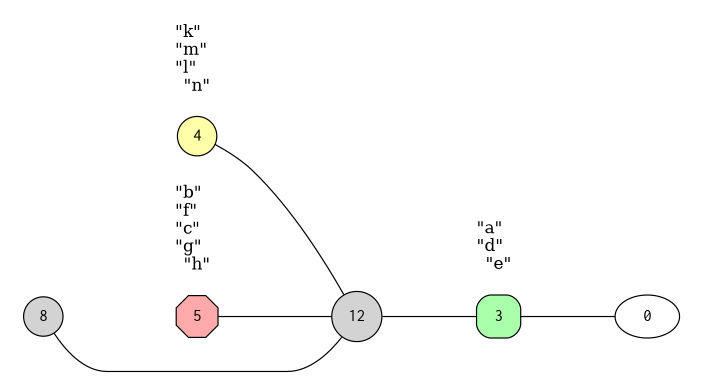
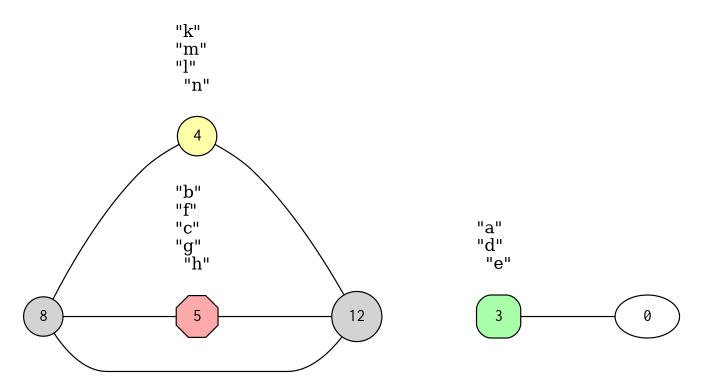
  digraph {
    rankdir=LR
    node [fontname=Courier fontsize=14 shape=circle style=filled]
    edge [dir=none labeldistance=1.5 minlen=2]
    n1 [label=0 shape="" style=""]
    n2 [fillcolor="#AAFFAA" height=0.5 label=3 shape=box style="filled,rounded" width=0.51]
    n3 [fillcolor="#FFFFAA" height=0.45 label=4 width=0.45]
    n4 [fillcolor="#FFAAAA" height=0 label=5 shape=octagon width=0]
    n5 [label=8 width=.25]
    n6 [label=12 width=.25]
    subgraph cluster_1 {
      color=transparent
      n1
    }
    subgraph cluster_2 {
      color=transparent
      n2
    }
    subgraph cluster_3 {
      color=transparent
      n3
    }
    subgraph cluster_4 {
      color=transparent
      n4
    }
    subgraph cluster_5 {
      color=transparent
      n5
    }
    subgraph cluster_6 {
      color=transparent
      n6
    }
    n2 -> n1
    n2 -> n2 [color=transparent label="\"a\"	\n\"d\"	\n\"e\"" labelangle=270]
    n3 -> n3 [color=transparent label="\"k\"	\n\"m\"	\n\"l\"	\n\"n\"" labelangle=270]
    n3 -> n6
    n4 -> n4 [color=transparent label="\"b\"	\n\"f\"	\n\"c\"	\n\"g\"	\n\"h\"" labelangle=270]
    n4 -> n6
-   n6 -> n2
+   n5 -> n3
+   n5 -> n4
    n6 -> n5
  }
